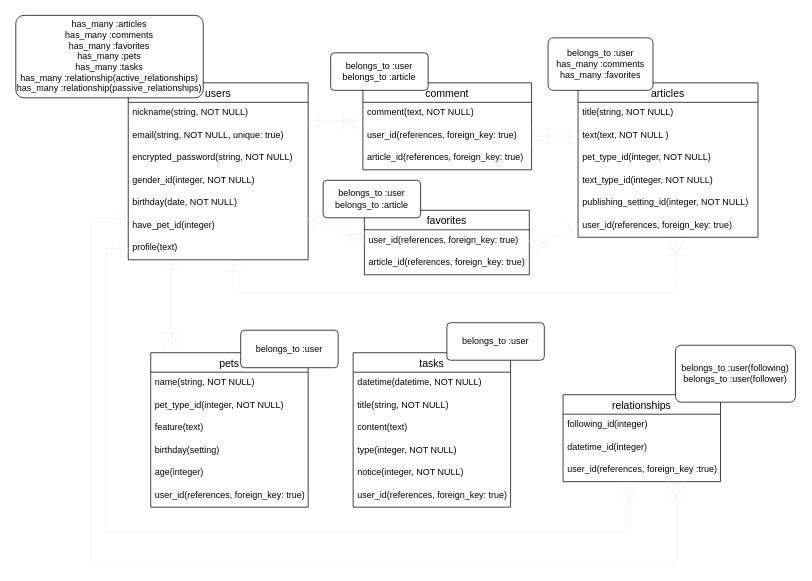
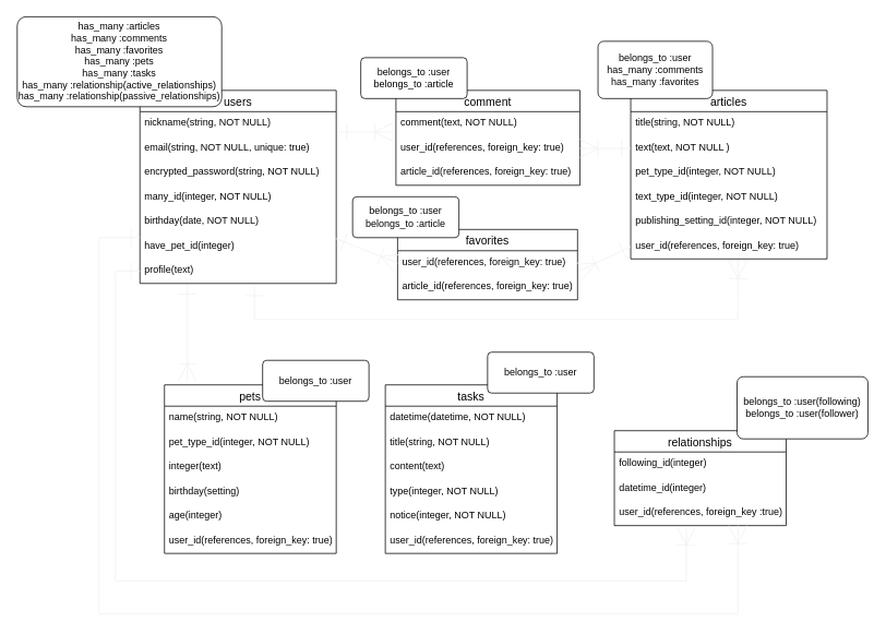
  <mxCell id="0" />
  <mxCell id="1" parent="0" />
  <mxCell id="2" value="users" style="swimlane;fontStyle=0;childLayout=stackLayout;horizontal=1;startSize=26;horizontalStack=0;resizeParent=1;resizeParentMax=0;resizeLast=0;collapsible=1;marginBottom=0;align=center;fontSize=14;" vertex="1" parent="1"><mxGeometry y="110" width="240" height="236" as="geometry" x="170" /></mxCell>
  <mxCell id="3" value="nickname(string, NOT NULL)" style="text;strokeColor=none;fillColor=none;spacingLeft=4;spacingRight=4;overflow=hidden;rotatable=0;points=[[0,0.5],[1,0.5]];portConstraint=eastwest;fontSize=12;" vertex="1" parent="2"><mxGeometry y="26" width="240" height="30" as="geometry" /></mxCell>
  <mxCell id="4" value="email(string, NOT NULL, unique: true)" style="text;strokeColor=none;fillColor=none;spacingLeft=4;spacingRight=4;overflow=hidden;rotatable=0;points=[[0,0.5],[1,0.5]];portConstraint=eastwest;fontSize=12;" vertex="1" parent="2"><mxGeometry y="56" width="240" height="30" as="geometry" /></mxCell>
  <mxCell id="5" value="encrypted_password(string, NOT NULL)" style="text;strokeColor=none;fillColor=none;spacingLeft=4;spacingRight=4;overflow=hidden;rotatable=0;points=[[0,0.5],[1,0.5]];portConstraint=eastwest;fontSize=12;" vertex="1" parent="2"><mxGeometry y="86" width="240" height="30" as="geometry" /></mxCell>
- <mxCell id="6" value="gender_id(integer, NOT NULL)" style="text;strokeColor=none;fillColor=none;spacingLeft=4;spacingRight=4;overflow=hidden;rotatable=0;points=[[0,0.5],[1,0.5]];portConstraint=eastwest;fontSize=12;" vertex="1" parent="2"><mxGeometry y="116" width="240" height="30" as="geometry" /></mxCell>
+ <mxCell id="6" value="many_id(integer, NOT NULL)" style="text;strokeColor=none;fillColor=none;spacingLeft=4;spacingRight=4;overflow=hidden;rotatable=0;points=[[0,0.5],[1,0.5]];portConstraint=eastwest;fontSize=12;" vertex="1" parent="2"><mxGeometry y="116" width="240" height="30" as="geometry" /></mxCell>
  <mxCell id="7" value="birthday(date, NOT NULL)" style="text;strokeColor=none;fillColor=none;spacingLeft=4;spacingRight=4;overflow=hidden;rotatable=0;points=[[0,0.5],[1,0.5]];portConstraint=eastwest;fontSize=12;" vertex="1" parent="2"><mxGeometry y="146" width="240" height="30" as="geometry" /></mxCell>
  <mxCell id="8" value="have_pet_id(integer)" style="text;strokeColor=none;fillColor=none;spacingLeft=4;spacingRight=4;overflow=hidden;rotatable=0;points=[[0,0.5],[1,0.5]];portConstraint=eastwest;fontSize=12;" vertex="1" parent="2"><mxGeometry y="176" width="240" height="30" as="geometry" /></mxCell>
  <mxCell id="9" value="profile(text)" style="text;strokeColor=none;fillColor=none;spacingLeft=4;spacingRight=4;overflow=hidden;rotatable=0;points=[[0,0.5],[1,0.5]];portConstraint=eastwest;fontSize=12;" vertex="1" parent="2"><mxGeometry y="206" width="240" height="30" as="geometry" /></mxCell>
  <mxCell id="10" value="articles" style="swimlane;fontStyle=0;childLayout=stackLayout;horizontal=1;startSize=26;horizontalStack=0;resizeParent=1;resizeParentMax=0;resizeLast=0;collapsible=1;marginBottom=0;align=center;fontSize=14;" vertex="1" parent="1"><mxGeometry x="770" y="110" width="240" height="206" as="geometry" /></mxCell>
  <mxCell id="11" value="title(string, NOT NULL)" style="text;strokeColor=none;fillColor=none;spacingLeft=4;spacingRight=4;overflow=hidden;rotatable=0;points=[[0,0.5],[1,0.5]];portConstraint=eastwest;fontSize=12;" vertex="1" parent="10"><mxGeometry y="26" width="240" height="30" as="geometry" /></mxCell>
  <mxCell id="12" value="text(text, NOT NULL )" style="text;strokeColor=none;fillColor=none;spacingLeft=4;spacingRight=4;overflow=hidden;rotatable=0;points=[[0,0.5],[1,0.5]];portConstraint=eastwest;fontSize=12;" vertex="1" parent="10"><mxGeometry y="56" width="240" height="30" as="geometry" /></mxCell>
  <mxCell id="13" value="pet_type_id(integer, NOT NULL)" style="text;strokeColor=none;fillColor=none;spacingLeft=4;spacingRight=4;overflow=hidden;rotatable=0;points=[[0,0.5],[1,0.5]];portConstraint=eastwest;fontSize=12;" vertex="1" parent="10"><mxGeometry y="86" width="240" height="30" as="geometry" /></mxCell>
  <mxCell id="14" value="text_type_id(integer, NOT NULL)" style="text;strokeColor=none;fillColor=none;spacingLeft=4;spacingRight=4;overflow=hidden;rotatable=0;points=[[0,0.5],[1,0.5]];portConstraint=eastwest;fontSize=12;" vertex="1" parent="10"><mxGeometry y="116" width="240" height="30" as="geometry" /></mxCell>
  <mxCell id="15" value="publishing_setting_id(integer, NOT NULL)" style="text;strokeColor=none;fillColor=none;spacingLeft=4;spacingRight=4;overflow=hidden;rotatable=0;points=[[0,0.5],[1,0.5]];portConstraint=eastwest;fontSize=12;" vertex="1" parent="10"><mxGeometry y="146" width="240" height="30" as="geometry" /></mxCell>
  <mxCell id="16" value="user_id(references, foreign_key: true)" style="text;strokeColor=none;fillColor=none;spacingLeft=4;spacingRight=4;overflow=hidden;rotatable=0;points=[[0,0.5],[1,0.5]];portConstraint=eastwest;fontSize=12;" vertex="1" parent="10"><mxGeometry y="176" width="240" height="30" as="geometry" /></mxCell>
  <mxCell id="17" value="comment" style="swimlane;fontStyle=0;childLayout=stackLayout;horizontal=1;startSize=26;horizontalStack=0;resizeParent=1;resizeParentMax=0;resizeLast=0;collapsible=1;marginBottom=0;align=center;fontSize=14;" vertex="1" parent="1"><mxGeometry x="483" y="110" width="225" height="116" as="geometry" /></mxCell>
  <mxCell id="18" value="comment(text, NOT NULL)" style="text;strokeColor=none;fillColor=none;spacingLeft=4;spacingRight=4;overflow=hidden;rotatable=0;points=[[0,0.5],[1,0.5]];portConstraint=eastwest;fontSize=12;" vertex="1" parent="17"><mxGeometry y="26" width="225" height="30" as="geometry" /></mxCell>
  <mxCell id="19" value="user_id(references, foreign_key: true)" style="text;strokeColor=none;fillColor=none;spacingLeft=4;spacingRight=4;overflow=hidden;rotatable=0;points=[[0,0.5],[1,0.5]];portConstraint=eastwest;fontSize=12;" vertex="1" parent="17"><mxGeometry y="56" width="225" height="30" as="geometry" /></mxCell>
  <mxCell id="20" value="article_id(references, foreign_key: true)" style="text;strokeColor=none;fillColor=none;spacingLeft=4;spacingRight=4;overflow=hidden;rotatable=0;points=[[0,0.5],[1,0.5]];portConstraint=eastwest;fontSize=12;" vertex="1" parent="17"><mxGeometry y="86" width="225" height="30" as="geometry" /></mxCell>
  <mxCell id="21" value="favorites" style="swimlane;fontStyle=0;childLayout=stackLayout;horizontal=1;startSize=26;horizontalStack=0;resizeParent=1;resizeParentMax=0;resizeLast=0;collapsible=1;marginBottom=0;align=center;fontSize=14;" vertex="1" parent="1"><mxGeometry x="485" y="280" width="220" height="86" as="geometry" /></mxCell>
  <mxCell id="22" value="user_id(references, foreign_key: true)" style="text;strokeColor=none;fillColor=none;spacingLeft=4;spacingRight=4;overflow=hidden;rotatable=0;points=[[0,0.5],[1,0.5]];portConstraint=eastwest;fontSize=12;" vertex="1" parent="21"><mxGeometry y="26" width="220" height="30" as="geometry" /></mxCell>
  <mxCell id="23" value="article_id(references, foreign_key: true)" style="text;strokeColor=none;fillColor=none;spacingLeft=4;spacingRight=4;overflow=hidden;rotatable=0;points=[[0,0.5],[1,0.5]];portConstraint=eastwest;fontSize=12;" vertex="1" parent="21"><mxGeometry y="56" width="220" height="30" as="geometry" /></mxCell>
  <mxCell id="24" value="pets" style="swimlane;fontStyle=0;childLayout=stackLayout;horizontal=1;startSize=26;horizontalStack=0;resizeParent=1;resizeParentMax=0;resizeLast=0;collapsible=1;marginBottom=0;align=center;fontSize=14;" vertex="1" parent="1"><mxGeometry x="200" y="470" width="210" height="206" as="geometry" /></mxCell>
  <mxCell id="25" value="name(string, NOT NULL)" style="text;strokeColor=none;fillColor=none;spacingLeft=4;spacingRight=4;overflow=hidden;rotatable=0;points=[[0,0.5],[1,0.5]];portConstraint=eastwest;fontSize=12;" vertex="1" parent="24"><mxGeometry y="26" width="210" height="30" as="geometry" /></mxCell>
  <mxCell id="26" value="pet_type_id(integer, NOT NULL)" style="text;strokeColor=none;fillColor=none;spacingLeft=4;spacingRight=4;overflow=hidden;rotatable=0;points=[[0,0.5],[1,0.5]];portConstraint=eastwest;fontSize=12;" vertex="1" parent="24"><mxGeometry y="56" width="210" height="30" as="geometry" /></mxCell>
- <mxCell id="27" value="feature(text)" style="text;strokeColor=none;fillColor=none;spacingLeft=4;spacingRight=4;overflow=hidden;rotatable=0;points=[[0,0.5],[1,0.5]];portConstraint=eastwest;fontSize=12;" vertex="1" parent="24"><mxGeometry y="86" width="210" height="30" as="geometry" /></mxCell>
+ <mxCell id="27" value="integer(text)" style="text;strokeColor=none;fillColor=none;spacingLeft=4;spacingRight=4;overflow=hidden;rotatable=0;points=[[0,0.5],[1,0.5]];portConstraint=eastwest;fontSize=12;" vertex="1" parent="24"><mxGeometry y="86" width="210" height="30" as="geometry" /></mxCell>
  <mxCell id="28" value="birthday(setting)" style="text;strokeColor=none;fillColor=none;spacingLeft=4;spacingRight=4;overflow=hidden;rotatable=0;points=[[0,0.5],[1,0.5]];portConstraint=eastwest;fontSize=12;" vertex="1" parent="24"><mxGeometry y="116" width="210" height="30" as="geometry" /></mxCell>
  <mxCell id="29" value="age(integer)" style="text;strokeColor=none;fillColor=none;spacingLeft=4;spacingRight=4;overflow=hidden;rotatable=0;points=[[0,0.5],[1,0.5]];portConstraint=eastwest;fontSize=12;" vertex="1" parent="24"><mxGeometry y="146" width="210" height="30" as="geometry" /></mxCell>
  <mxCell id="30" value="user_id(references, foreign_key: true)" style="text;strokeColor=none;fillColor=none;spacingLeft=4;spacingRight=4;overflow=hidden;rotatable=0;points=[[0,0.5],[1,0.5]];portConstraint=eastwest;fontSize=12;" vertex="1" parent="24"><mxGeometry y="176" width="210" height="30" as="geometry" /></mxCell>
  <mxCell id="31" value="tasks" style="swimlane;fontStyle=0;childLayout=stackLayout;horizontal=1;startSize=26;horizontalStack=0;resizeParent=1;resizeParentMax=0;resizeLast=0;collapsible=1;marginBottom=0;align=center;fontSize=14;" vertex="1" parent="1"><mxGeometry x="470" y="470" width="210" height="206" as="geometry" /></mxCell>
  <mxCell id="32" value="datetime(datetime, NOT NULL)" style="text;strokeColor=none;fillColor=none;spacingLeft=4;spacingRight=4;overflow=hidden;rotatable=0;points=[[0,0.5],[1,0.5]];portConstraint=eastwest;fontSize=12;" vertex="1" parent="31"><mxGeometry y="26" width="210" height="30" as="geometry" /></mxCell>
  <mxCell id="33" value="title(string, NOT NULL)" style="text;strokeColor=none;fillColor=none;spacingLeft=4;spacingRight=4;overflow=hidden;rotatable=0;points=[[0,0.5],[1,0.5]];portConstraint=eastwest;fontSize=12;" vertex="1" parent="31"><mxGeometry y="56" width="210" height="30" as="geometry" /></mxCell>
  <mxCell id="34" value="content(text)" style="text;strokeColor=none;fillColor=none;spacingLeft=4;spacingRight=4;overflow=hidden;rotatable=0;points=[[0,0.5],[1,0.5]];portConstraint=eastwest;fontSize=12;" vertex="1" parent="31"><mxGeometry y="86" width="210" height="30" as="geometry" /></mxCell>
  <mxCell id="35" value="type(integer, NOT NULL)" style="text;strokeColor=none;fillColor=none;spacingLeft=4;spacingRight=4;overflow=hidden;rotatable=0;points=[[0,0.5],[1,0.5]];portConstraint=eastwest;fontSize=12;" vertex="1" parent="31"><mxGeometry y="116" width="210" height="30" as="geometry" /></mxCell>
  <mxCell id="36" value="notice(integer, NOT NULL)" style="text;strokeColor=none;fillColor=none;spacingLeft=4;spacingRight=4;overflow=hidden;rotatable=0;points=[[0,0.5],[1,0.5]];portConstraint=eastwest;fontSize=12;" vertex="1" parent="31"><mxGeometry y="146" width="210" height="30" as="geometry" /></mxCell>
  <mxCell id="37" value="user_id(references, foreign_key: true)" style="text;strokeColor=none;fillColor=none;spacingLeft=4;spacingRight=4;overflow=hidden;rotatable=0;points=[[0,0.5],[1,0.5]];portConstraint=eastwest;fontSize=12;" vertex="1" parent="31"><mxGeometry y="176" width="210" height="30" as="geometry" /></mxCell>
  <mxCell id="38" value="" style="fontSize=12;html=1;endArrow=ERoneToMany;strokeColor=#f0f0f0;targetPerimeterSpacing=0;startArrow=ERone;startFill=0;endSize=20;startSize=20;rounded=0;" edge="1" parent="1"><mxGeometry width="100" height="100" relative="1" as="geometry"><mxPoint x="228" y="348" as="sourcePoint" /><mxPoint x="228" y="466" as="targetPoint" /><Array as="points" /></mxGeometry></mxCell>
  <mxCell id="39" value="" style="fontSize=12;html=1;endArrow=ERoneToMany;strokeColor=#f0f0f0;targetPerimeterSpacing=0;startArrow=ERone;startFill=0;endSize=20;startSize=20;rounded=0;edgeStyle=orthogonalEdgeStyle;entryX=0.546;entryY=1.067;entryDx=0;entryDy=0;entryPerimeter=0;" edge="1" parent="1" target="16"><mxGeometry width="100" height="100" relative="1" as="geometry"><mxPoint x="310" y="350" as="sourcePoint" /><mxPoint x="780" y="390" as="targetPoint" /><Array as="points"><mxPoint x="310" y="390" /><mxPoint x="901" y="390" /></Array></mxGeometry></mxCell>
  <mxCell id="40" value="" style="fontSize=12;html=1;endArrow=ERoneToMany;strokeColor=#f0f0f0;targetPerimeterSpacing=0;startArrow=ERone;startFill=0;endSize=20;startSize=20;rounded=0;exitX=1.008;exitY=0.833;exitDx=0;exitDy=0;exitPerimeter=0;" edge="1" parent="1" source="3"><mxGeometry width="100" height="100" relative="1" as="geometry"><mxPoint x="440" y="154" as="sourcePoint" /><mxPoint x="479" y="161" as="targetPoint" /><Array as="points" /></mxGeometry></mxCell>
  <mxCell id="41" value="" style="fontSize=12;html=1;endArrow=ERoneToMany;strokeColor=#f0f0f0;targetPerimeterSpacing=0;startArrow=ERone;startFill=0;endSize=20;startSize=20;rounded=0;entryX=0;entryY=0.5;entryDx=0;entryDy=0;" edge="1" parent="1" target="22"><mxGeometry width="100" height="100" relative="1" as="geometry"><mxPoint x="409" y="291" as="sourcePoint" /><mxPoint x="489" y="171" as="targetPoint" /><Array as="points" /></mxGeometry></mxCell>
  <mxCell id="42" value="" style="fontSize=12;html=1;endArrow=ERoneToMany;strokeColor=#f0f0f0;targetPerimeterSpacing=0;startArrow=ERone;startFill=0;endSize=20;startSize=20;rounded=0;exitX=0;exitY=0.5;exitDx=0;exitDy=0;entryX=1;entryY=0.5;entryDx=0;entryDy=0;" edge="1" parent="1" source="12" target="19"><mxGeometry width="100" height="100" relative="1" as="geometry"><mxPoint x="421.92" y="170.99" as="sourcePoint" /><mxPoint x="489" y="171" as="targetPoint" /><Array as="points" /></mxGeometry></mxCell>
  <mxCell id="43" value="" style="fontSize=12;html=1;endArrow=ERoneToMany;strokeColor=#f0f0f0;targetPerimeterSpacing=0;startArrow=ERone;startFill=0;endSize=20;startSize=20;rounded=0;exitX=0;exitY=0.5;exitDx=0;exitDy=0;entryX=1.009;entryY=0.833;entryDx=0;entryDy=0;entryPerimeter=0;" edge="1" parent="1" source="16" target="22"><mxGeometry width="100" height="100" relative="1" as="geometry"><mxPoint x="780" y="191" as="sourcePoint" /><mxPoint x="718" y="191" as="targetPoint" /><Array as="points" /></mxGeometry></mxCell>
  <mxCell id="44" value="has_many :articles&lt;br&gt;has_many :comments&lt;br&gt;has_many :favorites&lt;br&gt;has_many :pets&lt;br&gt;has_many :tasks&lt;br&gt;has_many :relationship(active_relationships)&lt;br&gt;has_many :relationship(passive_relationships)" style="rounded=1;arcSize=10;whiteSpace=wrap;html=1;align=center;" vertex="1" parent="1"><mxGeometry x="20" y="20" width="250" height="110" as="geometry" /></mxCell>
  <mxCell id="45" value="belongs_to :user&lt;br&gt;belongs_to :article" style="rounded=1;arcSize=10;whiteSpace=wrap;html=1;align=center;" vertex="1" parent="1"><mxGeometry x="440" width="130" height="50" as="geometry" y="70" /></mxCell>
  <mxCell id="46" value="belongs_to :user&lt;br&gt;belongs_to :article" style="rounded=1;arcSize=10;whiteSpace=wrap;html=1;align=center;" vertex="1" parent="1"><mxGeometry x="430" y="240" width="130" height="50" as="geometry" /></mxCell>
  <mxCell id="47" value="belongs_to :user&lt;br&gt;has_many :comments&lt;br&gt;has_many :favorites" style="rounded=1;arcSize=10;whiteSpace=wrap;html=1;align=center;" vertex="1" parent="1"><mxGeometry x="730" y="50" width="140" height="70" as="geometry" /></mxCell>
  <mxCell id="48" value="belongs_to :user" style="rounded=1;arcSize=10;whiteSpace=wrap;html=1;align=center;" vertex="1" parent="1"><mxGeometry x="320" y="440" width="130" height="50" as="geometry" /></mxCell>
  <mxCell id="49" value="belongs_to :user" style="rounded=1;arcSize=10;whiteSpace=wrap;html=1;align=center;" vertex="1" parent="1"><mxGeometry x="595" y="430" width="130" height="50" as="geometry" /></mxCell>
  <mxCell id="50" value="relationships" style="swimlane;fontStyle=0;childLayout=stackLayout;horizontal=1;startSize=26;horizontalStack=0;resizeParent=1;resizeParentMax=0;resizeLast=0;collapsible=1;marginBottom=0;align=center;fontSize=14;" vertex="1" parent="1"><mxGeometry x="750" y="526" width="210" height="116" as="geometry" /></mxCell>
  <mxCell id="51" value="following_id(integer)" style="text;strokeColor=none;fillColor=none;spacingLeft=4;spacingRight=4;overflow=hidden;rotatable=0;points=[[0,0.5],[1,0.5]];portConstraint=eastwest;fontSize=12;" vertex="1" parent="50"><mxGeometry y="26" width="210" height="30" as="geometry" /></mxCell>
  <mxCell id="52" value="datetime_id(integer)" style="text;strokeColor=none;fillColor=none;spacingLeft=4;spacingRight=4;overflow=hidden;rotatable=0;points=[[0,0.5],[1,0.5]];portConstraint=eastwest;fontSize=12;" vertex="1" parent="50"><mxGeometry y="56" width="210" height="30" as="geometry" /></mxCell>
  <mxCell id="53" value="user_id(references, foreign_key :true)" style="text;strokeColor=none;fillColor=none;spacingLeft=4;spacingRight=4;overflow=hidden;rotatable=0;points=[[0,0.5],[1,0.5]];portConstraint=eastwest;fontSize=12;" vertex="1" parent="50"><mxGeometry y="86" width="210" height="30" as="geometry" /></mxCell>
  <mxCell id="54" value="" style="fontSize=12;html=1;endArrow=ERoneToMany;strokeColor=#f0f0f0;targetPerimeterSpacing=0;startArrow=ERone;startFill=0;endSize=20;startSize=20;rounded=0;exitX=0;exitY=0.5;exitDx=0;exitDy=0;edgeStyle=orthogonalEdgeStyle;entryX=0.419;entryY=1.067;entryDx=0;entryDy=0;entryPerimeter=0;" edge="1" parent="1" source="9" target="53"><mxGeometry width="100" height="100" relative="1" as="geometry"><mxPoint x="160" y="320" as="sourcePoint" /><mxPoint x="630" y="720" as="targetPoint" /><Array as="points"><mxPoint x="140" y="331" /><mxPoint x="140" y="710" /><mxPoint x="838" y="710" /></Array></mxGeometry></mxCell>
  <mxCell id="55" value="" style="fontSize=12;html=1;endArrow=ERoneToMany;strokeColor=#f0f0f0;targetPerimeterSpacing=0;startArrow=ERone;startFill=0;endSize=20;startSize=20;rounded=0;edgeStyle=orthogonalEdgeStyle;" edge="1" parent="1" source="8" target="53"><mxGeometry width="100" height="100" relative="1" as="geometry"><mxPoint x="160" y="290" as="sourcePoint" /><mxPoint x="901" y="650" as="targetPoint" /><Array as="points"><mxPoint x="120" y="290" /><mxPoint x="120" y="750" /><mxPoint x="901" y="750" /></Array></mxGeometry></mxCell>
  <mxCell id="56" value="belongs_to :user(following)&lt;br&gt;belongs_to :user(follower)" style="rounded=1;arcSize=10;whiteSpace=wrap;html=1;align=center;" vertex="1" parent="1"><mxGeometry x="900" y="460" width="160" height="76" as="geometry" /></mxCell>
